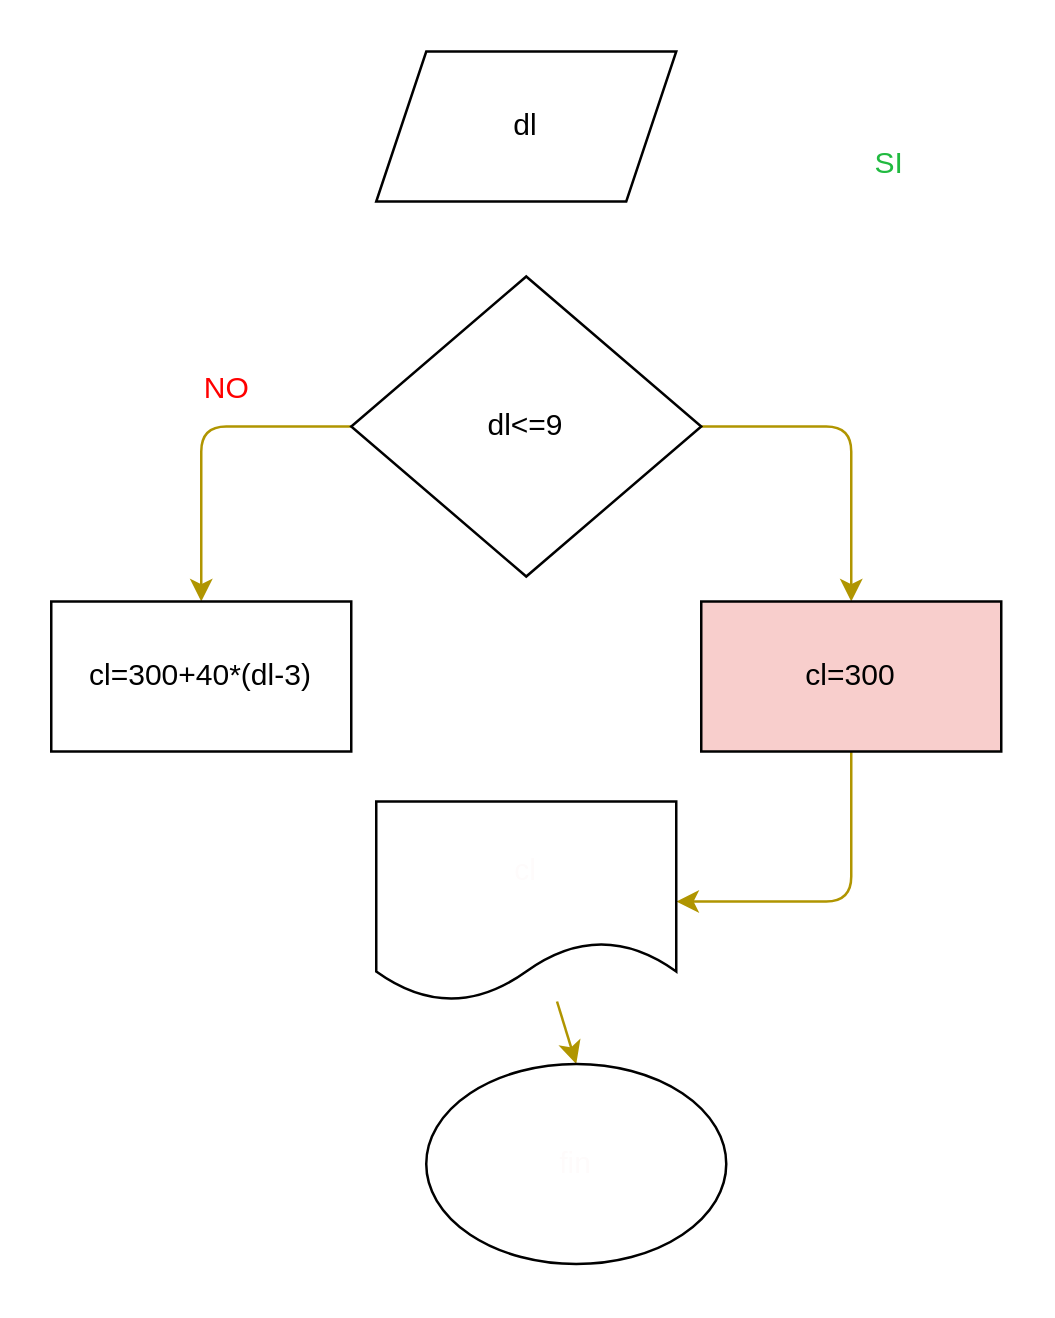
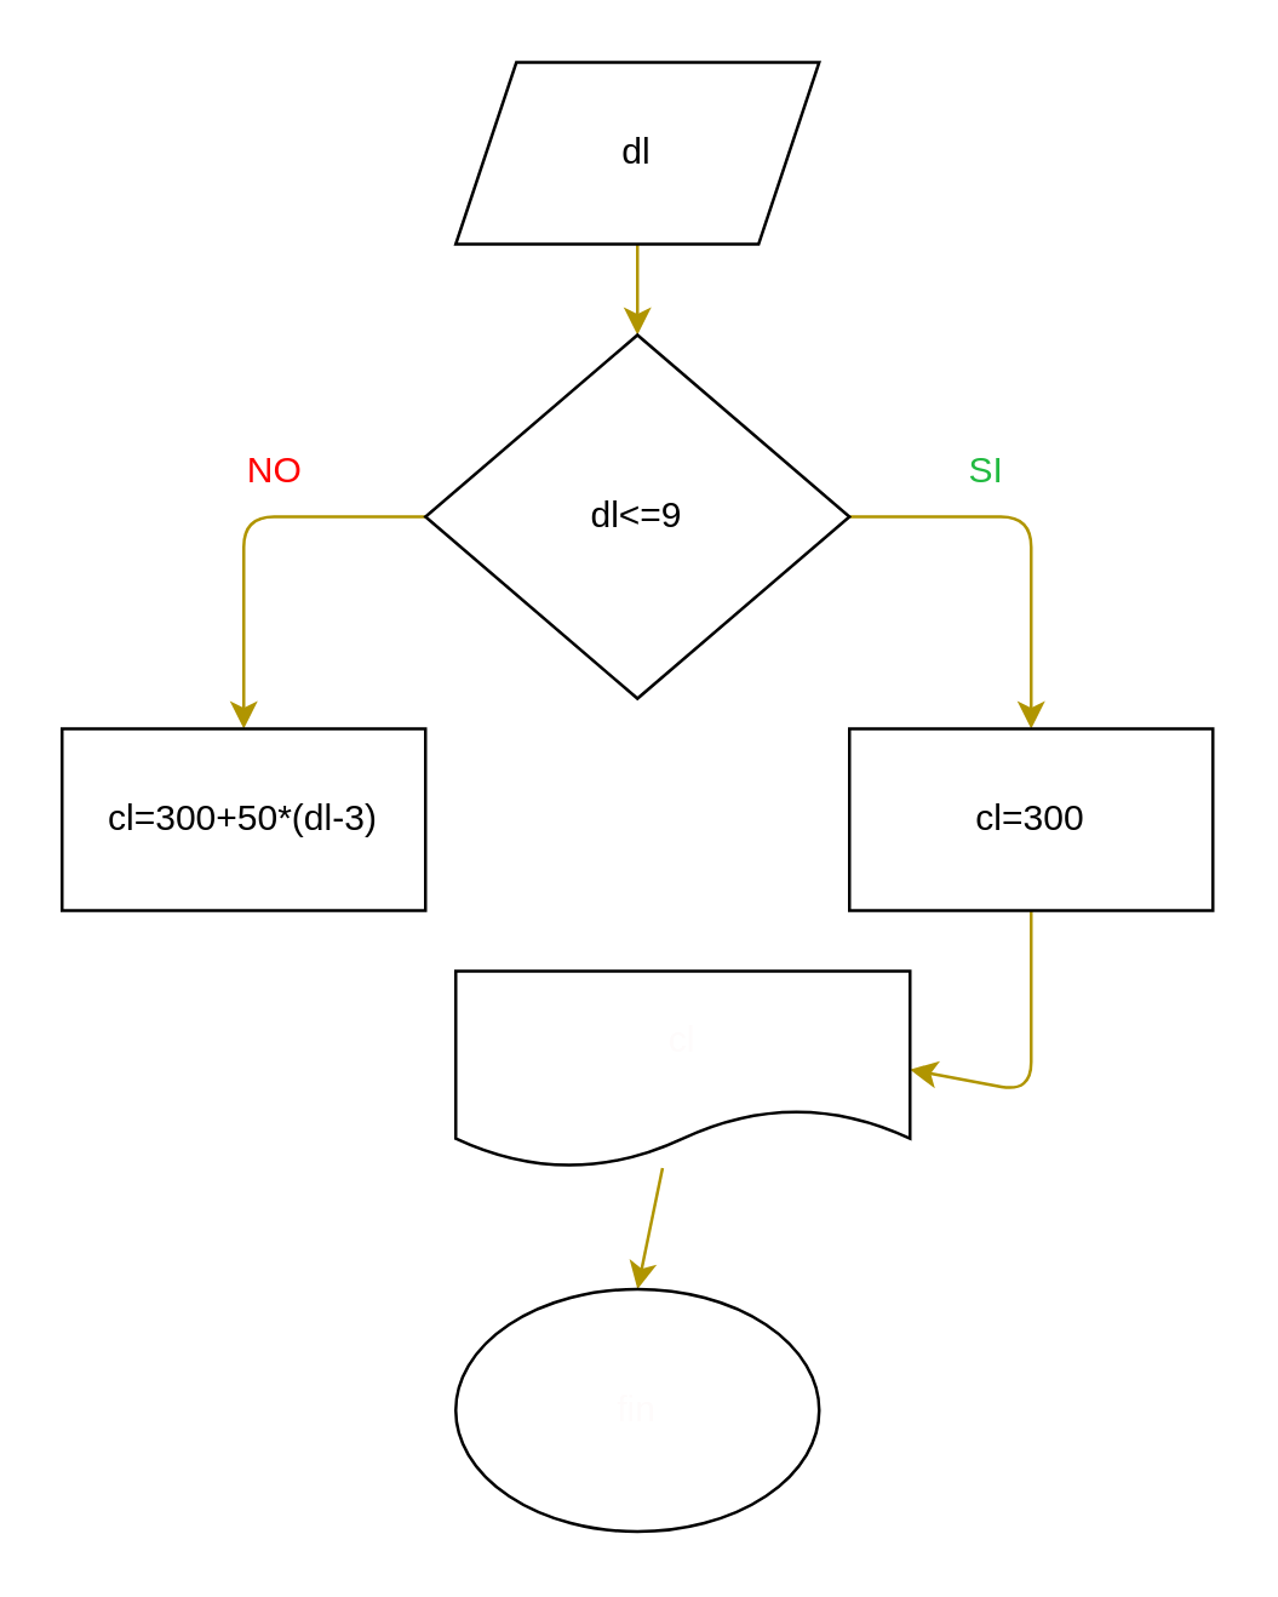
  <mxCell id="0" />
  <mxCell id="1" parent="0" />
+ <mxCell id="2" value="" style="edgeStyle=none;html=1;fillColor=#e3c800;strokeColor=#B09500;" parent="1" source="3" target="6" edge="1"><mxGeometry relative="1" as="geometry" /></mxCell>
  <mxCell id="3" value="dl" style="shape=parallelogram;perimeter=parallelogramPerimeter;whiteSpace=wrap;html=1;fixedSize=1;" parent="1" vertex="1"><mxGeometry x="150" y="20" width="120" height="60" as="geometry" /></mxCell>
  <mxCell id="4" style="edgeStyle=none;html=1;fillColor=#e3c800;strokeColor=#B09500;" parent="1" source="6" edge="1"><mxGeometry relative="1" as="geometry"><mxPoint x="80" y="240" as="targetPoint" /><Array as="points"><mxPoint x="80" y="170" /></Array></mxGeometry></mxCell>
  <mxCell id="5" style="edgeStyle=none;html=1;entryX=0.5;entryY=0;entryDx=0;entryDy=0;fillColor=#e3c800;strokeColor=#B09500;" parent="1" source="6" target="8" edge="1"><mxGeometry relative="1" as="geometry"><mxPoint x="350" y="170" as="targetPoint" /><Array as="points"><mxPoint x="340" y="170" /></Array></mxGeometry></mxCell>
  <mxCell id="6" value="dl&amp;lt;=9" style="rhombus;whiteSpace=wrap;html=1;" parent="1" vertex="1"><mxGeometry x="140" y="110" width="140" height="120" as="geometry" /></mxCell>
  <mxCell id="7" style="edgeStyle=none;html=1;fontColor=#FF0000;entryX=1;entryY=0.5;entryDx=0;entryDy=0;fillColor=#e3c800;strokeColor=#B09500;" parent="1" source="8" target="13" edge="1"><mxGeometry relative="1" as="geometry"><mxPoint x="340" y="360" as="targetPoint" /><Array as="points"><mxPoint x="340" y="360" /></Array></mxGeometry></mxCell>
- <mxCell id="8" value="cl=300" style="rounded=0;whiteSpace=wrap;html=1;fillColor=#f8cecc;" parent="1" vertex="1"><mxGeometry x="280" y="240" width="120" height="60" as="geometry" /></mxCell>
- <mxCell id="9" value="cl=300+40*(dl-3)" style="rounded=0;whiteSpace=wrap;html=1;" parent="1" vertex="1"><mxGeometry x="20" y="240" width="120" height="60" as="geometry" /></mxCell>
- <mxCell id="10" value="&lt;font color=&quot;#21ba40&quot;&gt;SI&lt;/font&gt;" style="text;html=1;align=center;verticalAlign=middle;resizable=0;points=[];autosize=1;strokeColor=none;fillColor=none;" parent="1" vertex="1"><mxGeometry x="340" y="50" width="30" height="30" as="geometry" /></mxCell>
+ <mxCell id="8" value="cl=300" style="rounded=0;whiteSpace=wrap;html=1;" parent="1" vertex="1"><mxGeometry x="280" y="240" width="120" height="60" as="geometry" /></mxCell>
+ <mxCell id="9" value="cl=300+50*(dl-3)" style="rounded=0;whiteSpace=wrap;html=1;" parent="1" vertex="1"><mxGeometry x="20" y="240" width="120" height="60" as="geometry" /></mxCell>
+ <mxCell id="10" value="&lt;font color=&quot;#21ba40&quot;&gt;SI&lt;/font&gt;" style="text;html=1;align=center;verticalAlign=middle;resizable=0;points=[];autosize=1;strokeColor=none;fillColor=none;" parent="1" vertex="1"><mxGeometry x="310" y="140" width="30" height="30" as="geometry" /></mxCell>
  <mxCell id="11" value="&lt;font color=&quot;#ff0000&quot;&gt;NO&lt;/font&gt;" style="text;html=1;align=center;verticalAlign=middle;resizable=0;points=[];autosize=1;strokeColor=none;fillColor=none;fontColor=#21ba40;" parent="1" vertex="1"><mxGeometry x="70" y="140" width="40" height="30" as="geometry" /></mxCell>
  <mxCell id="12" style="edgeStyle=none;html=1;entryX=0.5;entryY=0;entryDx=0;entryDy=0;fontColor=#fefbfb;fillColor=#e3c800;strokeColor=#B09500;" parent="1" source="13" target="14" edge="1"><mxGeometry relative="1" as="geometry" /></mxCell>
- <mxCell id="13" value="&lt;font color=&quot;#fefbfb&quot;&gt;cl&lt;/font&gt;" style="shape=document;whiteSpace=wrap;html=1;boundedLbl=1;fontColor=#FF0000;" parent="1" vertex="1"><mxGeometry x="150" y="320" width="120" height="80" as="geometry" /></mxCell>
- <mxCell id="14" value="fin" style="ellipse;whiteSpace=wrap;html=1;fontColor=#fefbfb;" parent="1" vertex="1"><mxGeometry x="170" y="425" width="120" height="80" as="geometry" /></mxCell>
+ <mxCell id="13" value="&lt;font color=&quot;#fefbfb&quot;&gt;cl&lt;/font&gt;" style="shape=document;whiteSpace=wrap;html=1;boundedLbl=1;fontColor=#FF0000;" parent="1" vertex="1"><mxGeometry x="150" y="320" width="150" height="65" as="geometry" /></mxCell>
+ <mxCell id="14" value="fin" style="ellipse;whiteSpace=wrap;html=1;fontColor=#fefbfb;" parent="1" vertex="1"><mxGeometry x="150" y="425" width="120" height="80" as="geometry" /></mxCell>
